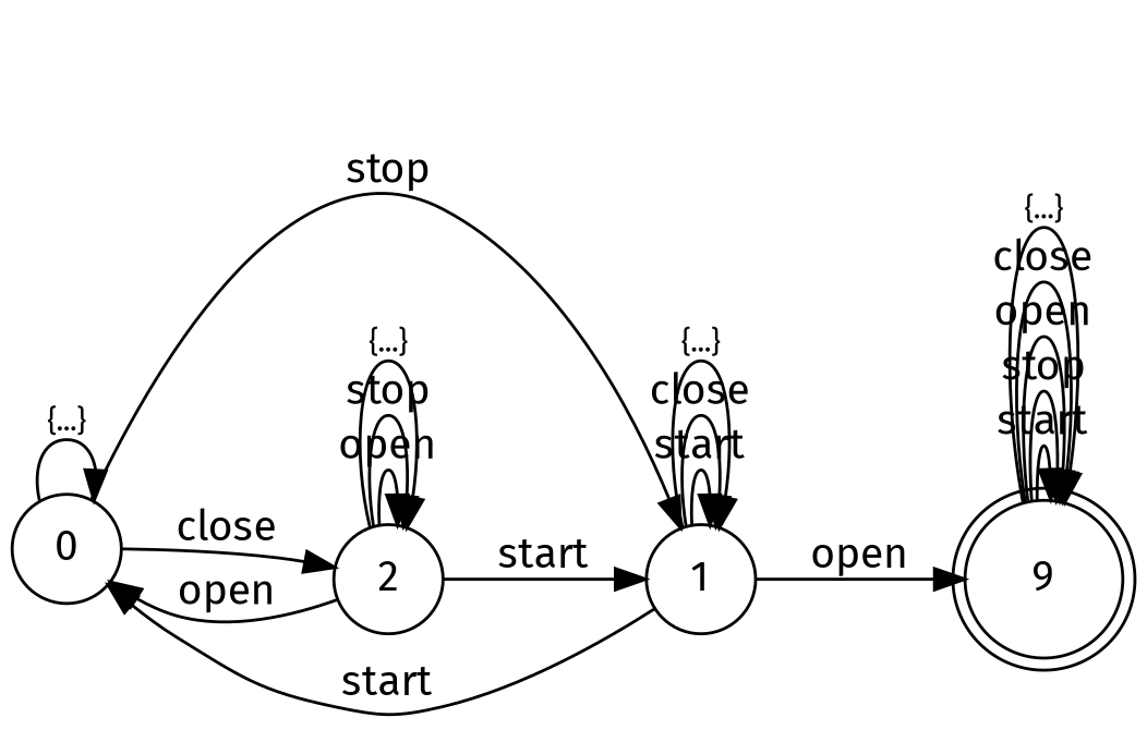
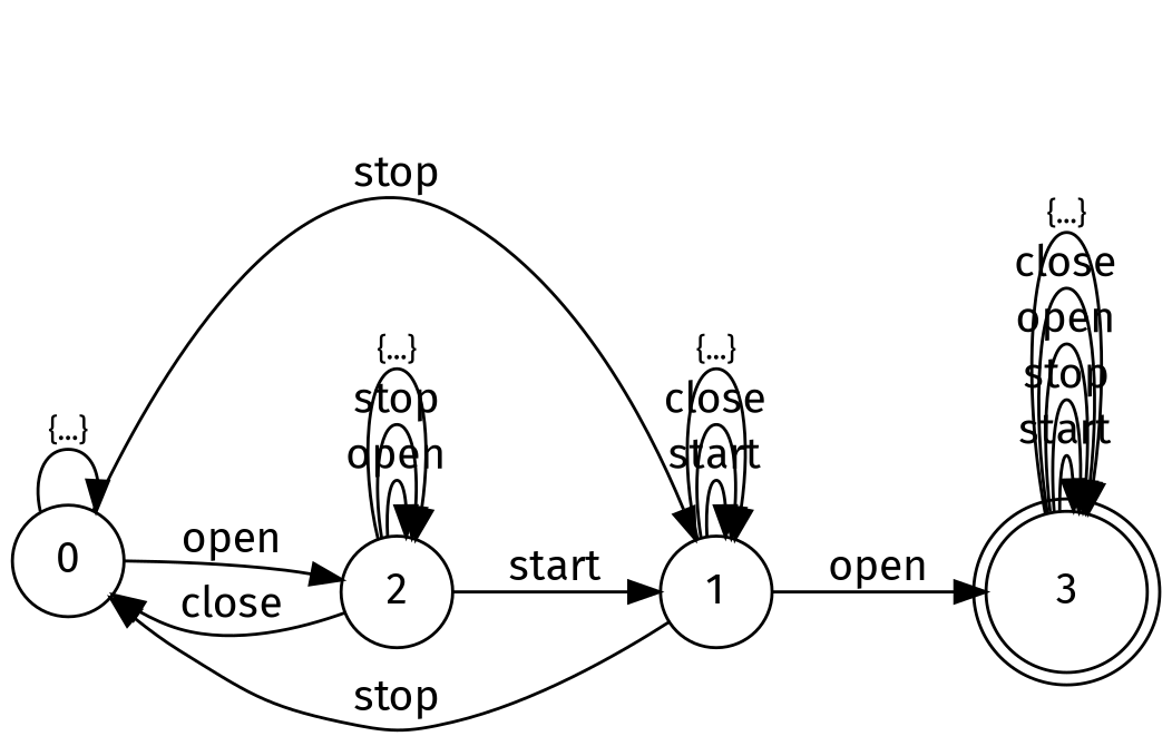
  digraph {
    fontname="Fira Sans"
    rankdir=LR
    node [color=black fillcolor=white fontname="Fira Sans" shape=circle style=filled]
    edge [fontname="Fira Sans"]
    0
    1
    2
-   3 [shape=doublecircle label=9]
+   3 [shape=doublecircle]
    0 -> 0 [fontsize=10 label="{...}"]
    0 -> 1 [label=stop]
-   0 -> 2 [label=close]
-   1 -> 0 [label=start]
+   0 -> 2 [label=open]
+   1 -> 0 [label=stop]
    1 -> 1 [label=start]
    1 -> 1 [label=close]
    1 -> 1 [fontsize=10 label="{...}"]
    1 -> 3 [label=open]
-   2 -> 0 [label=open]
+   2 -> 0 [label=close]
    2 -> 1 [label=start]
    2 -> 2 [label=open]
    2 -> 2 [label=stop]
    2 -> 2 [fontsize=10 label="{...}"]
    3 -> 3 [label=start]
    3 -> 3 [label=stop]
    3 -> 3 [label=open]
    3 -> 3 [label=close]
    3 -> 3 [fontsize=10 label="{...}"]
  }
